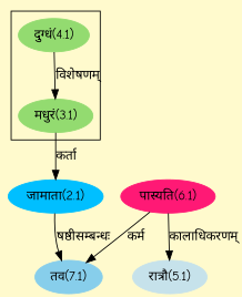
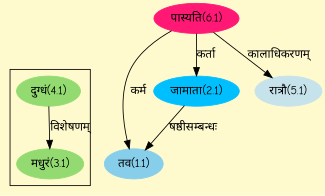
  digraph {
    bgcolor=lemonchiffon1
    compound=true
    fontname="Comic Neue"
    rankdir=BT
    node [color="#93DB70" fontname="Comic Neue" style=filled]
    edge [dir=back fontname="Comic Neue"]
    n1 [label="मधुरं(3.1)"]
    n2 [label="दुग्धं(4.1)"]
    n3 [color="#FF1975" label="पास्यति(6.1)"]
-   n4 [color="#87CEEB" label="तव(7.1)"]
+   n4 [color="#87CEEB" label="तव(1.1)"]
    n5 [color="#00BFFF" label="जामाता(2.1)"]
    n6 [color="#C6E2EB" label="रात्रौ(5.1)"]
    subgraph cluster_1 {
      n1
      n2
    }
    n1 -> n2 [label="विशेषणम्"]
    n4 -> n3 [label="कर्म"]
    n4 -> n5 [label="षष्ठीसम्बन्धः"]
-   n5 -> n1 [label="कर्ता"]
+   n5 -> n3 [label="कर्ता"]
    n6 -> n3 [label="कालाधिकरणम्"]
  }
